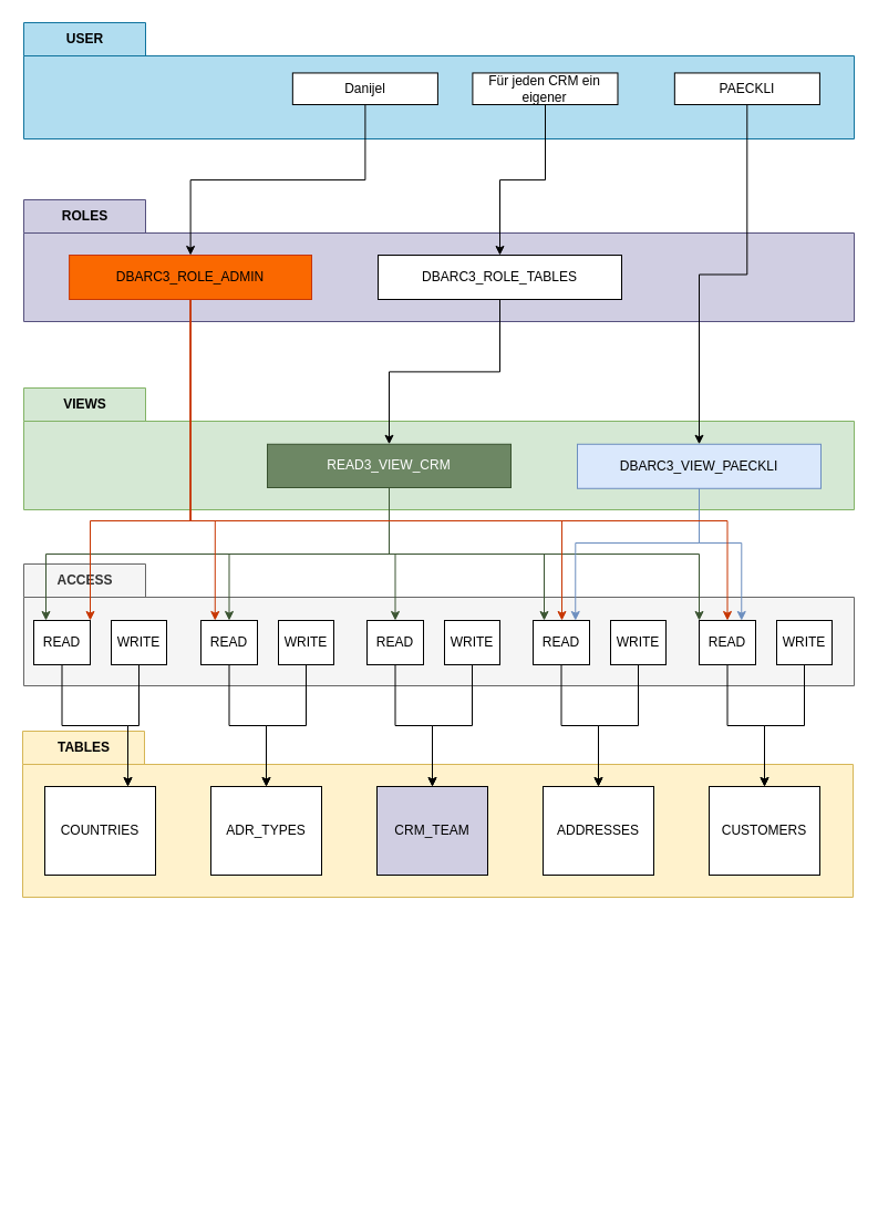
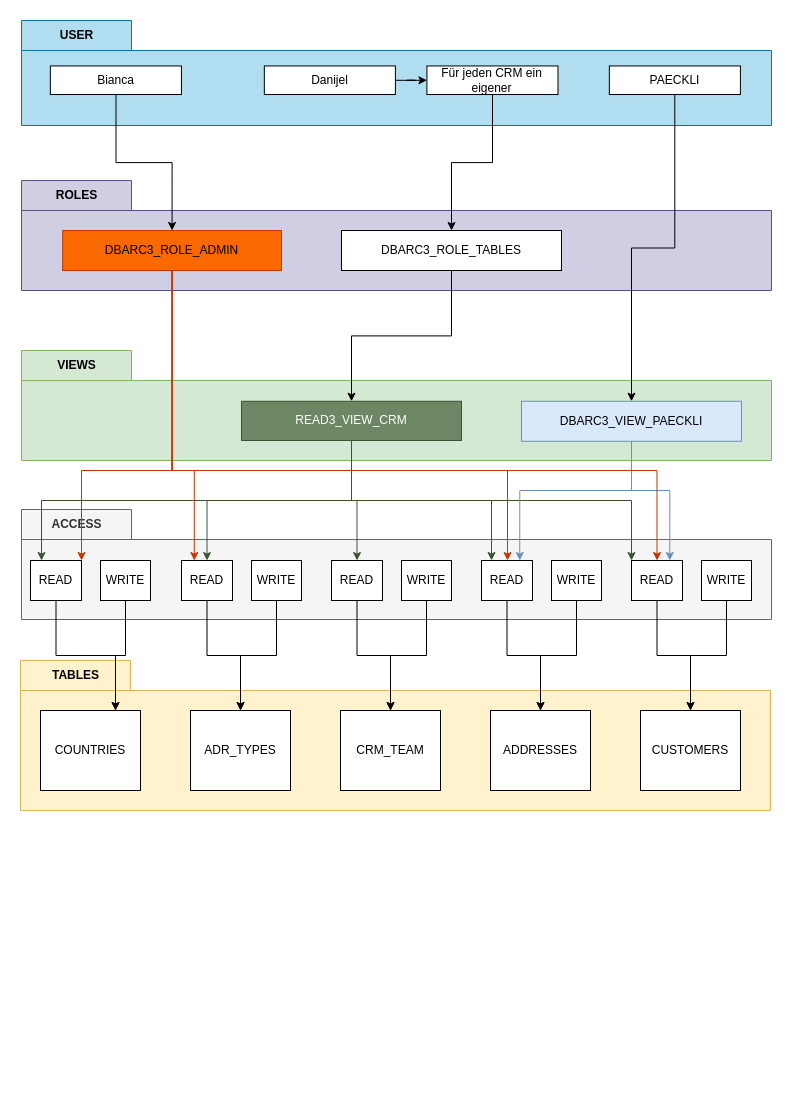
  <mxCell id="0" />
  <mxCell id="1" parent="0" />
  <mxCell id="2" value="USER" style="shape=folder;fontStyle=1;tabWidth=110;tabHeight=30;tabPosition=left;html=1;boundedLbl=1;labelInHeader=1;container=1;collapsible=0;fillColor=#b1ddf0;strokeColor=#10739e;" parent="1" vertex="1"><mxGeometry x="21" y="20" width="750" height="105" as="geometry" /></mxCell>
  <mxCell id="3" value="" style="html=1;strokeColor=none;resizeWidth=1;resizeHeight=1;fillColor=none;part=1;connectable=0;allowArrows=0;deletable=0;" parent="2" vertex="1"><mxGeometry width="711.538" height="70" relative="1" as="geometry"><mxPoint y="30" as="offset" /></mxGeometry></mxCell>
  <mxCell id="4" value="Danijel" style="rounded=0;whiteSpace=wrap;html=1;" parent="2" vertex="1"><mxGeometry x="242.838" y="45.451" width="131.073" height="28.571" as="geometry" /></mxCell>
  <mxCell id="5" value="Für jeden CRM ein eigener" style="rounded=0;whiteSpace=wrap;html=1;" parent="2" vertex="1"><mxGeometry x="405.409" y="45.451" width="131.073" height="28.571" as="geometry" /></mxCell>
+ <mxCell id="6" value="Bianca" style="rounded=0;whiteSpace=wrap;html=1;" parent="2" vertex="1"><mxGeometry x="28.85" y="45.451" width="131.073" height="28.571" as="geometry" /></mxCell>
  <mxCell id="7" value="PAECKLI" style="rounded=0;whiteSpace=wrap;html=1;" parent="2" vertex="1"><mxGeometry x="587.835" y="45.451" width="131.073" height="28.571" as="geometry" /></mxCell>
  <mxCell id="8" value="VIEWS" style="shape=folder;fontStyle=1;tabWidth=110;tabHeight=30;tabPosition=left;html=1;boundedLbl=1;labelInHeader=1;container=1;collapsible=0;fillColor=#d5e8d4;strokeColor=#82b366;" parent="1" vertex="1"><mxGeometry x="21" y="350" width="750" height="110" as="geometry" /></mxCell>
  <mxCell id="9" value="" style="html=1;strokeColor=none;resizeWidth=1;resizeHeight=1;fillColor=none;part=1;connectable=0;allowArrows=0;deletable=0;" parent="8" vertex="1"><mxGeometry width="750.0" height="77" relative="1" as="geometry"><mxPoint y="30" as="offset" /></mxGeometry></mxCell>
  <mxCell id="10" value="DBARC3_VIEW_PAECKLI" style="rounded=0;whiteSpace=wrap;html=1;fillColor=#dae8fc;strokeColor=#6c8ebf;" parent="8" vertex="1"><mxGeometry x="500" y="50.77" width="220" height="40" as="geometry" /></mxCell>
  <mxCell id="11" value="READ3_VIEW_CRM" style="rounded=0;whiteSpace=wrap;html=1;fillColor=#6d8764;fontColor=#ffffff;strokeColor=#3A5431;" parent="8" vertex="1"><mxGeometry x="220" y="50.77" width="220" height="39.23" as="geometry" /></mxCell>
  <mxCell id="12" value="ROLES" style="shape=folder;fontStyle=1;tabWidth=110;tabHeight=30;tabPosition=left;html=1;boundedLbl=1;labelInHeader=1;container=1;collapsible=0;fillColor=#d0cee2;strokeColor=#56517e;" parent="1" vertex="1"><mxGeometry x="21" y="180" width="750" height="110" as="geometry" /></mxCell>
  <mxCell id="13" value="" style="html=1;strokeColor=none;resizeWidth=1;resizeHeight=1;fillColor=none;part=1;connectable=0;allowArrows=0;deletable=0;" parent="12" vertex="1"><mxGeometry width="740" height="70" relative="1" as="geometry"><mxPoint y="30" as="offset" /></mxGeometry></mxCell>
  <mxCell id="14" value="DBARC3_ROLE_TABLES" style="rounded=0;whiteSpace=wrap;html=1;" parent="12" vertex="1"><mxGeometry x="320" y="50" width="220" height="40" as="geometry" /></mxCell>
  <mxCell id="15" value="DBARC3_ROLE_ADMIN" style="rounded=0;whiteSpace=wrap;html=1;fillColor=#fa6800;fontColor=#000000;strokeColor=#C73500;" parent="12" vertex="1"><mxGeometry x="41.11" y="50" width="218.89" height="40" as="geometry" /></mxCell>
  <mxCell id="16" value="" style="group;rotation=90;" parent="1" vertex="1" connectable="0"><mxGeometry x="20" y="660" width="750" height="150" as="geometry" /></mxCell>
  <mxCell id="17" value="TABLES" style="shape=folder;fontStyle=1;tabWidth=110;tabHeight=30;tabPosition=left;html=1;boundedLbl=1;labelInHeader=1;container=0;collapsible=0;fillColor=#fff2cc;strokeColor=#d6b656;" parent="16" vertex="1"><mxGeometry width="750" height="150" as="geometry" /></mxCell>
  <mxCell id="18" value="ADDRESSES" style="rounded=0;whiteSpace=wrap;html=1;container=0;" parent="16" vertex="1"><mxGeometry x="470" y="50" width="100" height="80" as="geometry" /></mxCell>
  <mxCell id="19" value="CUSTOMERS" style="rounded=0;whiteSpace=wrap;html=1;container=0;" parent="16" vertex="1"><mxGeometry x="620" y="50" width="100" height="80" as="geometry" /></mxCell>
  <mxCell id="20" value="ADR_TYPES" style="rounded=0;whiteSpace=wrap;html=1;container=0;" parent="16" vertex="1"><mxGeometry x="170" y="50" width="100" height="80" as="geometry" /></mxCell>
  <mxCell id="21" value="COUNTRIES" style="rounded=0;whiteSpace=wrap;html=1;container=0;" parent="16" vertex="1"><mxGeometry x="20" y="50" width="100" height="80" as="geometry" /></mxCell>
- <mxCell id="22" value="CRM_TEAM" style="rounded=0;whiteSpace=wrap;html=1;container=0;fillColor=#d0cee2;" parent="16" vertex="1"><mxGeometry x="320" y="50" width="100" height="80" as="geometry" /></mxCell>
+ <mxCell id="22" value="CRM_TEAM" style="rounded=0;whiteSpace=wrap;html=1;container=0;" parent="16" vertex="1"><mxGeometry x="320" y="50" width="100" height="80" as="geometry" /></mxCell>
  <mxCell id="23" value="ACCESS" style="shape=folder;fontStyle=1;tabWidth=110;tabHeight=30;tabPosition=left;html=1;boundedLbl=1;labelInHeader=1;container=1;collapsible=0;fillColor=#f5f5f5;strokeColor=#666666;fontColor=#333333;" vertex="1" parent="1"><mxGeometry x="21" y="509" width="750" height="110" as="geometry" /></mxCell>
  <mxCell id="24" value="" style="html=1;strokeColor=none;resizeWidth=1;resizeHeight=1;fillColor=none;part=1;connectable=0;allowArrows=0;deletable=0;" vertex="1" parent="23"><mxGeometry width="750.0" height="77" relative="1" as="geometry"><mxPoint y="30" as="offset" /></mxGeometry></mxCell>
  <mxCell id="25" value="READ" style="rounded=0;whiteSpace=wrap;html=1;" vertex="1" parent="23"><mxGeometry x="9" y="51" width="51" height="40" as="geometry" /></mxCell>
  <mxCell id="26" value="WRITE" style="rounded=0;whiteSpace=wrap;html=1;" vertex="1" parent="23"><mxGeometry x="79" y="51" width="50" height="40" as="geometry" /></mxCell>
  <mxCell id="27" value="READ" style="rounded=0;whiteSpace=wrap;html=1;" vertex="1" parent="23"><mxGeometry x="160" y="51" width="51" height="40" as="geometry" /></mxCell>
  <mxCell id="28" value="WRITE" style="rounded=0;whiteSpace=wrap;html=1;" vertex="1" parent="23"><mxGeometry x="230" y="51" width="50" height="40" as="geometry" /></mxCell>
  <mxCell id="29" value="READ" style="rounded=0;whiteSpace=wrap;html=1;" vertex="1" parent="23"><mxGeometry x="310" y="51" width="51" height="40" as="geometry" /></mxCell>
  <mxCell id="30" value="WRITE" style="rounded=0;whiteSpace=wrap;html=1;" vertex="1" parent="23"><mxGeometry x="380" y="51" width="50" height="40" as="geometry" /></mxCell>
  <mxCell id="31" value="READ" style="rounded=0;whiteSpace=wrap;html=1;" vertex="1" parent="23"><mxGeometry x="460" y="51" width="51" height="40" as="geometry" /></mxCell>
  <mxCell id="32" value="WRITE" style="rounded=0;whiteSpace=wrap;html=1;" vertex="1" parent="23"><mxGeometry x="530" y="51" width="50" height="40" as="geometry" /></mxCell>
  <mxCell id="33" value="READ" style="rounded=0;whiteSpace=wrap;html=1;" vertex="1" parent="23"><mxGeometry x="610" y="51" width="51" height="40" as="geometry" /></mxCell>
  <mxCell id="34" value="WRITE" style="rounded=0;whiteSpace=wrap;html=1;" vertex="1" parent="23"><mxGeometry x="680" y="51" width="50" height="40" as="geometry" /></mxCell>
  <mxCell id="35" style="edgeStyle=orthogonalEdgeStyle;rounded=0;orthogonalLoop=1;jettySize=auto;html=1;entryX=0.75;entryY=0;entryDx=0;entryDy=0;" edge="1" parent="1" source="25" target="21"><mxGeometry relative="1" as="geometry" /></mxCell>
  <mxCell id="36" style="edgeStyle=orthogonalEdgeStyle;rounded=0;orthogonalLoop=1;jettySize=auto;html=1;entryX=0.75;entryY=0;entryDx=0;entryDy=0;" edge="1" parent="1" source="26" target="21"><mxGeometry relative="1" as="geometry" /></mxCell>
  <mxCell id="37" style="edgeStyle=orthogonalEdgeStyle;rounded=0;orthogonalLoop=1;jettySize=auto;html=1;entryX=0.5;entryY=0;entryDx=0;entryDy=0;" edge="1" parent="1" source="27" target="20"><mxGeometry relative="1" as="geometry" /></mxCell>
  <mxCell id="38" style="edgeStyle=orthogonalEdgeStyle;rounded=0;orthogonalLoop=1;jettySize=auto;html=1;entryX=0.5;entryY=0;entryDx=0;entryDy=0;" edge="1" parent="1" source="28" target="20"><mxGeometry relative="1" as="geometry" /></mxCell>
  <mxCell id="39" style="edgeStyle=orthogonalEdgeStyle;rounded=0;orthogonalLoop=1;jettySize=auto;html=1;entryX=0.5;entryY=0;entryDx=0;entryDy=0;" edge="1" parent="1" source="29" target="22"><mxGeometry relative="1" as="geometry" /></mxCell>
  <mxCell id="40" style="edgeStyle=orthogonalEdgeStyle;rounded=0;orthogonalLoop=1;jettySize=auto;html=1;entryX=0.5;entryY=0;entryDx=0;entryDy=0;" edge="1" parent="1" source="30" target="22"><mxGeometry relative="1" as="geometry" /></mxCell>
  <mxCell id="41" style="edgeStyle=orthogonalEdgeStyle;rounded=0;orthogonalLoop=1;jettySize=auto;html=1;entryX=0.5;entryY=0;entryDx=0;entryDy=0;" edge="1" parent="1" source="31" target="18"><mxGeometry relative="1" as="geometry" /></mxCell>
  <mxCell id="42" style="edgeStyle=orthogonalEdgeStyle;rounded=0;orthogonalLoop=1;jettySize=auto;html=1;entryX=0.5;entryY=0;entryDx=0;entryDy=0;" edge="1" parent="1" source="32" target="18"><mxGeometry relative="1" as="geometry" /></mxCell>
  <mxCell id="43" style="edgeStyle=orthogonalEdgeStyle;rounded=0;orthogonalLoop=1;jettySize=auto;html=1;entryX=0.5;entryY=0;entryDx=0;entryDy=0;" edge="1" parent="1" source="33" target="19"><mxGeometry relative="1" as="geometry" /></mxCell>
  <mxCell id="44" style="edgeStyle=orthogonalEdgeStyle;rounded=0;orthogonalLoop=1;jettySize=auto;html=1;entryX=0.5;entryY=0;entryDx=0;entryDy=0;" edge="1" parent="1" source="34" target="19"><mxGeometry relative="1" as="geometry" /></mxCell>
  <mxCell id="45" style="edgeStyle=orthogonalEdgeStyle;rounded=0;orthogonalLoop=1;jettySize=auto;html=1;entryX=0.5;entryY=0;entryDx=0;entryDy=0;fillColor=#6d8764;strokeColor=#3A5431;" edge="1" parent="1" source="11" target="29"><mxGeometry relative="1" as="geometry" /></mxCell>
  <mxCell id="46" style="edgeStyle=orthogonalEdgeStyle;rounded=0;orthogonalLoop=1;jettySize=auto;html=1;fillColor=#6d8764;strokeColor=#3A5431;" edge="1" parent="1" source="11" target="31"><mxGeometry relative="1" as="geometry"><Array as="points"><mxPoint x="351" y="500" /><mxPoint x="491" y="500" /></Array></mxGeometry></mxCell>
  <mxCell id="47" style="edgeStyle=orthogonalEdgeStyle;rounded=0;orthogonalLoop=1;jettySize=auto;html=1;entryX=0.5;entryY=0;entryDx=0;entryDy=0;fillColor=#6d8764;strokeColor=#3A5431;" edge="1" parent="1" source="11" target="27"><mxGeometry relative="1" as="geometry"><Array as="points"><mxPoint x="351" y="500" /><mxPoint x="207" y="500" /></Array></mxGeometry></mxCell>
  <mxCell id="48" style="edgeStyle=orthogonalEdgeStyle;rounded=0;orthogonalLoop=1;jettySize=auto;html=1;fillColor=#6d8764;strokeColor=#3A5431;" edge="1" parent="1" source="11"><mxGeometry relative="1" as="geometry"><mxPoint x="41" y="560" as="targetPoint" /><Array as="points"><mxPoint x="351" y="500" /><mxPoint x="41" y="500" /><mxPoint x="41" y="560" /></Array></mxGeometry></mxCell>
  <mxCell id="49" style="edgeStyle=orthogonalEdgeStyle;rounded=0;orthogonalLoop=1;jettySize=auto;html=1;fillColor=#6d8764;strokeColor=#3A5431;" edge="1" parent="1" source="11"><mxGeometry relative="1" as="geometry"><mxPoint x="631" y="560" as="targetPoint" /><Array as="points"><mxPoint x="351" y="500" /><mxPoint x="631" y="500" /><mxPoint x="631" y="560" /></Array></mxGeometry></mxCell>
  <mxCell id="50" style="edgeStyle=orthogonalEdgeStyle;rounded=0;orthogonalLoop=1;jettySize=auto;html=1;entryX=0.75;entryY=0;entryDx=0;entryDy=0;fillColor=#dae8fc;strokeColor=#6c8ebf;" edge="1" parent="1" source="10" target="33"><mxGeometry relative="1" as="geometry"><Array as="points"><mxPoint x="631" y="490" /><mxPoint x="669" y="490" /></Array></mxGeometry></mxCell>
  <mxCell id="51" style="edgeStyle=orthogonalEdgeStyle;rounded=0;orthogonalLoop=1;jettySize=auto;html=1;entryX=0.75;entryY=0;entryDx=0;entryDy=0;fillColor=#dae8fc;strokeColor=#6c8ebf;" edge="1" parent="1" source="10" target="31"><mxGeometry relative="1" as="geometry"><mxPoint x="711" y="490" as="targetPoint" /><Array as="points"><mxPoint x="631" y="490" /><mxPoint x="519" y="490" /></Array></mxGeometry></mxCell>
  <mxCell id="52" style="edgeStyle=orthogonalEdgeStyle;rounded=0;orthogonalLoop=1;jettySize=auto;html=1;" edge="1" parent="1" source="14" target="11"><mxGeometry relative="1" as="geometry" /></mxCell>
  <mxCell id="53" style="edgeStyle=orthogonalEdgeStyle;rounded=0;orthogonalLoop=1;jettySize=auto;html=1;entryX=0.5;entryY=0;entryDx=0;entryDy=0;" edge="1" parent="1" source="7" target="10"><mxGeometry relative="1" as="geometry" /></mxCell>
  <mxCell id="54" style="edgeStyle=orthogonalEdgeStyle;rounded=0;orthogonalLoop=1;jettySize=auto;html=1;" edge="1" parent="1" source="5" target="14"><mxGeometry relative="1" as="geometry" /></mxCell>
- <mxCell id="55" style="edgeStyle=orthogonalEdgeStyle;rounded=0;orthogonalLoop=1;jettySize=auto;html=1;" edge="1" parent="1" source="4" target="15"><mxGeometry relative="1" as="geometry" /></mxCell>
+ <mxCell id="55" style="edgeStyle=orthogonalEdgeStyle;rounded=0;orthogonalLoop=1;jettySize=auto;html=1;" edge="1" parent="1" source="4" target="5"><mxGeometry relative="1" as="geometry" /></mxCell>
+ <mxCell id="56" style="edgeStyle=orthogonalEdgeStyle;rounded=0;orthogonalLoop=1;jettySize=auto;html=1;entryX=0.5;entryY=0;entryDx=0;entryDy=0;" edge="1" parent="1" source="6" target="15"><mxGeometry relative="1" as="geometry" /></mxCell>
  <mxCell id="57" style="edgeStyle=orthogonalEdgeStyle;rounded=0;orthogonalLoop=1;jettySize=auto;html=1;entryX=1;entryY=0;entryDx=0;entryDy=0;fillColor=#fa6800;strokeColor=#C73500;" edge="1" parent="1" source="15" target="25"><mxGeometry relative="1" as="geometry"><Array as="points"><mxPoint x="172" y="470" /><mxPoint x="81" y="470" /></Array></mxGeometry></mxCell>
  <mxCell id="58" style="edgeStyle=orthogonalEdgeStyle;rounded=0;orthogonalLoop=1;jettySize=auto;html=1;entryX=0.25;entryY=0;entryDx=0;entryDy=0;fillColor=#fa6800;strokeColor=#C73500;" edge="1" parent="1" source="15" target="27"><mxGeometry relative="1" as="geometry"><Array as="points"><mxPoint x="172" y="470" /><mxPoint x="194" y="470" /></Array></mxGeometry></mxCell>
  <mxCell id="59" style="edgeStyle=orthogonalEdgeStyle;rounded=0;orthogonalLoop=1;jettySize=auto;html=1;fillColor=#fa6800;strokeColor=#C73500;" edge="1" parent="1" source="15" target="31"><mxGeometry relative="1" as="geometry"><Array as="points"><mxPoint x="172" y="470" /><mxPoint x="507" y="470" /></Array></mxGeometry></mxCell>
  <mxCell id="60" style="edgeStyle=orthogonalEdgeStyle;rounded=0;orthogonalLoop=1;jettySize=auto;html=1;entryX=0.5;entryY=0;entryDx=0;entryDy=0;fillColor=#fa6800;strokeColor=#C73500;" edge="1" parent="1" source="15" target="33"><mxGeometry relative="1" as="geometry"><Array as="points"><mxPoint x="172" y="470" /><mxPoint x="657" y="470" /></Array></mxGeometry></mxCell>
